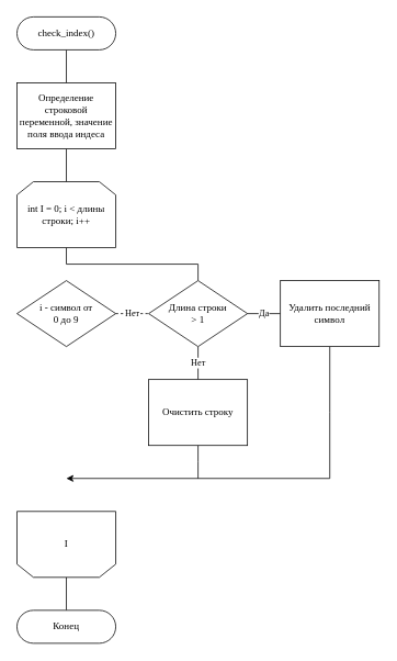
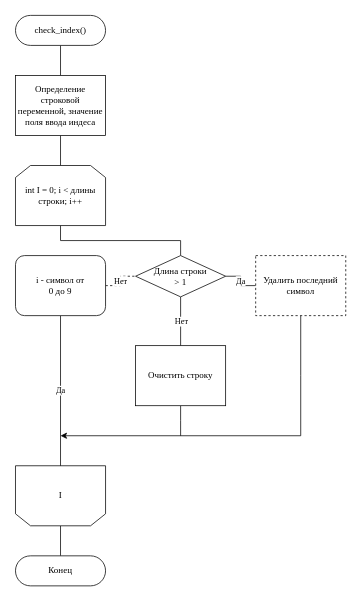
  <mxCell id="0" />
  <mxCell id="1" parent="0" />
  <mxCell id="2" value="" style="edgeStyle=orthogonalEdgeStyle;rounded=0;orthogonalLoop=1;jettySize=auto;html=1;endArrow=none;endFill=0;fontFamily=Times New Roman;" edge="1" parent="1" source="3" target="5"><mxGeometry relative="1" as="geometry" /></mxCell>
  <mxCell id="3" value="check_index()" style="html=1;dashed=0;whiteSpace=wrap;shape=mxgraph.dfd.start;fontFamily=Times New Roman;" parent="1" vertex="1"><mxGeometry x="20" y="20" width="120" height="40" as="geometry" /></mxCell>
  <mxCell id="4" value="" style="edgeStyle=orthogonalEdgeStyle;rounded=0;orthogonalLoop=1;jettySize=auto;html=1;endArrow=none;endFill=0;fontFamily=Times New Roman;" edge="1" parent="1" source="5" target="7"><mxGeometry relative="1" as="geometry" /></mxCell>
  <mxCell id="5" value="Определение строковой переменной, значение поля ввода индеса" style="rounded=0;whiteSpace=wrap;html=1;fontFamily=Times New Roman;" parent="1" vertex="1"><mxGeometry x="20" y="100" width="120" height="80" as="geometry" /></mxCell>
  <mxCell id="6" style="edgeStyle=orthogonalEdgeStyle;rounded=0;orthogonalLoop=1;jettySize=auto;html=1;exitX=0.5;exitY=1;exitDx=0;exitDy=0;endArrow=none;endFill=0;fontFamily=Times New Roman;" edge="1" parent="1" source="7" target="16"><mxGeometry relative="1" as="geometry" /></mxCell>
  <mxCell id="7" value="int I = 0; i &amp;lt; длины строки; i++" style="shape=loopLimit;whiteSpace=wrap;html=1;fontFamily=Times New Roman;" parent="1" vertex="1"><mxGeometry x="20" y="220" width="120" height="80" as="geometry" /></mxCell>
  <mxCell id="8" value="" style="edgeStyle=orthogonalEdgeStyle;rounded=0;orthogonalLoop=1;jettySize=auto;html=1;endArrow=none;endFill=0;fontFamily=Times New Roman;" edge="1" parent="1" source="9" target="13"><mxGeometry relative="1" as="geometry" /></mxCell>
  <mxCell id="9" value="I" style="shape=loopLimit;whiteSpace=wrap;html=1;direction=west;fontFamily=Times New Roman;" parent="1" vertex="1"><mxGeometry x="20" y="620" width="120" height="80" as="geometry" /></mxCell>
+ <mxCell id="10" value="Да" style="edgeStyle=orthogonalEdgeStyle;rounded=0;orthogonalLoop=1;jettySize=auto;html=1;exitX=0.5;exitY=1;exitDx=0;exitDy=0;entryX=0.5;entryY=1;entryDx=0;entryDy=0;endArrow=none;endFill=0;fontFamily=Times New Roman;" edge="1" parent="1" source="12" target="9"><mxGeometry relative="1" as="geometry" /></mxCell>
  <mxCell id="11" value="Нет" style="edgeStyle=orthogonalEdgeStyle;rounded=0;orthogonalLoop=1;jettySize=auto;html=1;exitX=1;exitY=0.5;exitDx=0;exitDy=0;endArrow=none;endFill=0;fontFamily=Times New Roman;dashed=1;" edge="1" parent="1" source="12" target="16"><mxGeometry relative="1" as="geometry" /></mxCell>
- <mxCell id="12" value="i - символ от &lt;br&gt;0 до 9" style="rhombus;whiteSpace=wrap;html=1;fontFamily=Times New Roman;" vertex="1" parent="1"><mxGeometry x="20" y="340" width="120" height="80" as="geometry" /></mxCell>
+ <mxCell id="12" value="i - символ от &lt;br&gt;0 до 9" style="whiteSpace=wrap;html=1;fontFamily=Times New Roman;rounded=1;" vertex="1" parent="1"><mxGeometry x="20" y="340" width="120" height="80" as="geometry" /></mxCell>
  <mxCell id="13" value="Конец" style="html=1;dashed=0;whiteSpace=wrap;shape=mxgraph.dfd.start;fontFamily=Times New Roman;" vertex="1" parent="1"><mxGeometry x="20" y="740" width="120" height="40" as="geometry" /></mxCell>
  <mxCell id="14" value="Нет" style="edgeStyle=orthogonalEdgeStyle;rounded=0;orthogonalLoop=1;jettySize=auto;html=1;exitX=0.5;exitY=1;exitDx=0;exitDy=0;entryX=0.5;entryY=0;entryDx=0;entryDy=0;endArrow=none;endFill=0;fontFamily=Times New Roman;" edge="1" parent="1" source="16"><mxGeometry relative="1" as="geometry"><mxPoint x="240" y="460" as="targetPoint" /></mxGeometry></mxCell>
  <mxCell id="15" value="Да" style="edgeStyle=orthogonalEdgeStyle;rounded=0;orthogonalLoop=1;jettySize=auto;html=1;exitX=1;exitY=0.5;exitDx=0;exitDy=0;entryX=0;entryY=0.5;entryDx=0;entryDy=0;endArrow=none;endFill=0;fontFamily=Times New Roman;" edge="1" parent="1" source="16" target="18"><mxGeometry relative="1" as="geometry" /></mxCell>
- <mxCell id="16" value="Длина строки &lt;br&gt;&amp;gt; 1" style="rhombus;whiteSpace=wrap;html=1;fontFamily=Times New Roman;" vertex="1" parent="1"><mxGeometry x="180" y="340" width="120" height="80" as="geometry" /></mxCell>
+ <mxCell id="16" value="Длина строки &lt;br&gt;&amp;gt; 1" style="rhombus;whiteSpace=wrap;html=1;fontFamily=Times New Roman;" vertex="1" parent="1"><mxGeometry x="180" y="340" width="120" height="55" as="geometry" /></mxCell>
  <mxCell id="17" style="edgeStyle=orthogonalEdgeStyle;rounded=0;orthogonalLoop=1;jettySize=auto;html=1;exitX=0.5;exitY=1;exitDx=0;exitDy=0;endArrow=none;endFill=0;fontFamily=Times New Roman;" edge="1" parent="1" source="18"><mxGeometry relative="1" as="geometry"><mxPoint x="400" y="580" as="targetPoint" /></mxGeometry></mxCell>
- <mxCell id="18" value="Удалить последний символ" style="rounded=0;whiteSpace=wrap;html=1;fontFamily=Times New Roman;" vertex="1" parent="1"><mxGeometry x="340" y="340" width="120" height="80" as="geometry" /></mxCell>
+ <mxCell id="18" value="Удалить последний символ" style="rounded=0;whiteSpace=wrap;html=1;fontFamily=Times New Roman;dashed=1;" vertex="1" parent="1"><mxGeometry x="340" y="340" width="120" height="80" as="geometry" /></mxCell>
  <mxCell id="19" style="edgeStyle=orthogonalEdgeStyle;rounded=0;orthogonalLoop=1;jettySize=auto;html=1;exitX=0.5;exitY=1;exitDx=0;exitDy=0;endArrow=none;endFill=0;fontFamily=Times New Roman;" edge="1" parent="1" source="20"><mxGeometry relative="1" as="geometry"><mxPoint x="240" y="580" as="targetPoint" /></mxGeometry></mxCell>
  <mxCell id="20" value="Очистить строку" style="rounded=0;whiteSpace=wrap;html=1;fontFamily=Times New Roman;" vertex="1" parent="1"><mxGeometry x="180" y="460" width="120" height="80" as="geometry" /></mxCell>
  <mxCell id="21" value="" style="endArrow=classic;html=1;rounded=0;fontFamily=Times New Roman;" edge="1" parent="1"><mxGeometry width="50" height="50" relative="1" as="geometry"><mxPoint x="400" y="580" as="sourcePoint" /><mxPoint x="80" y="580" as="targetPoint" /></mxGeometry></mxCell>
